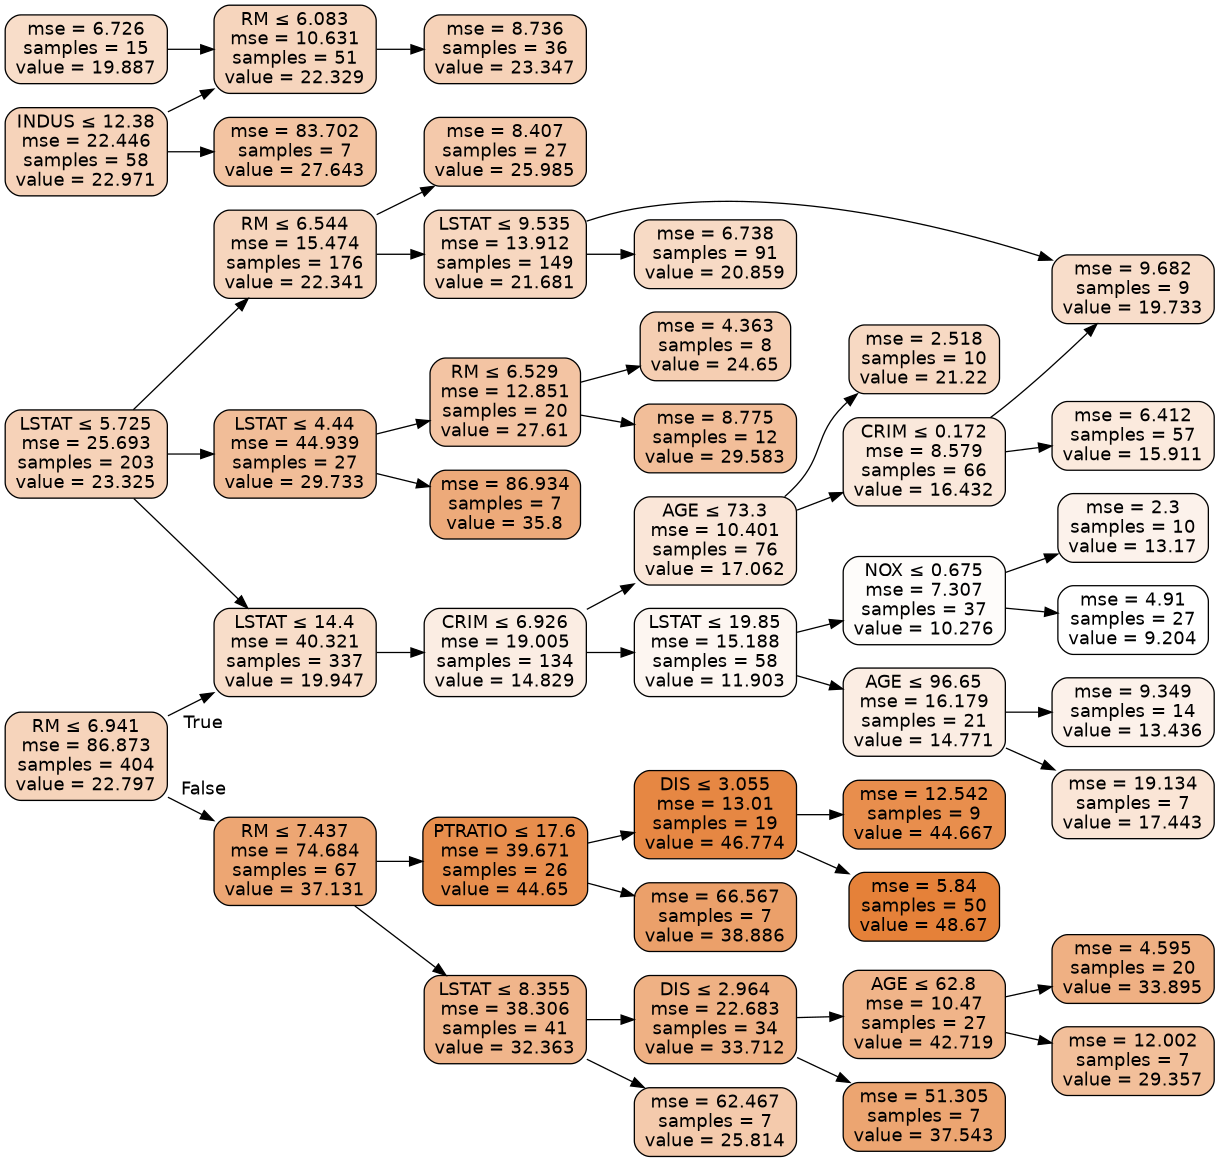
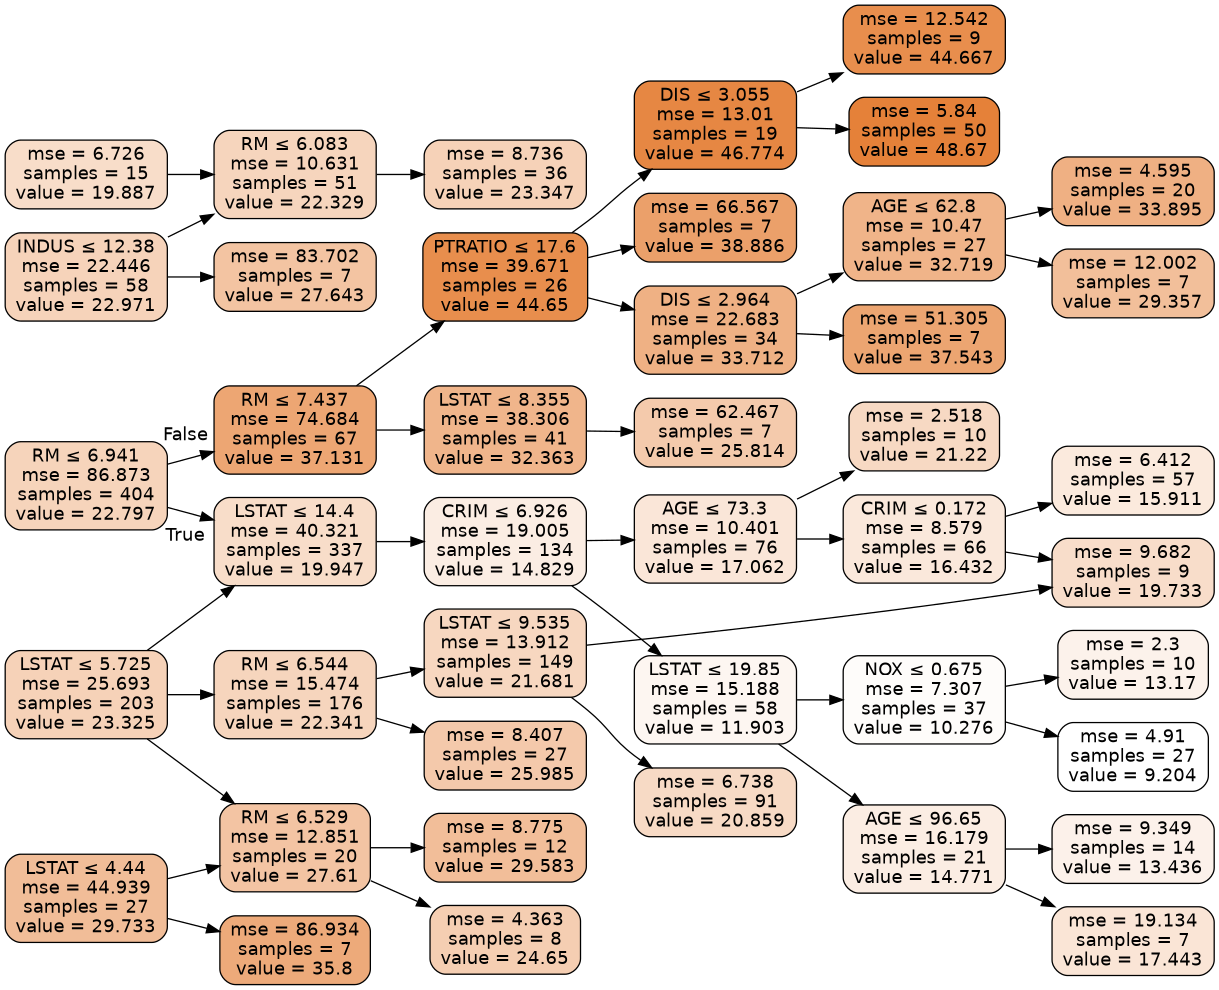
  digraph {
    rankdir=LR
    node [color=black fillcolor="#f8ddc9" fontname=helvetica shape=box style="filled, rounded"]
    edge [fontname=helvetica]
    n1 [fillcolor="#f6d4bb" label=<RM &le; 6.941<br/>mse = 86.873<br/>samples = 404<br/>value = 22.797>]
    n2 [label=<LSTAT &le; 14.4<br/>mse = 40.321<br/>samples = 337<br/>value = 19.947>]
    n3 [fillcolor="#eda673" label=<RM &le; 7.437<br/>mse = 74.684<br/>samples = 67<br/>value = 37.131>]
    n4 [fillcolor="#fbede3" label=<CRIM &le; 6.926<br/>mse = 19.005<br/>samples = 134<br/>value = 14.829>]
    n5 [fillcolor="#f0b58b" label=<LSTAT &le; 8.355<br/>mse = 38.306<br/>samples = 41<br/>value = 32.363>]
    n6 [fillcolor="#e88e4d" label=<PTRATIO &le; 17.6<br/>mse = 39.671<br/>samples = 26<br/>value = 44.65>]
    n7 [fillcolor="#f6d2b8" label=<LSTAT &le; 5.725<br/>mse = 25.693<br/>samples = 203<br/>value = 23.325>]
    n8 [fillcolor="#f1bd98" label=<LSTAT &le; 4.44<br/>mse = 44.939<br/>samples = 27<br/>value = 29.733>]
    n9 [fillcolor="#f6d5bd" label=<RM &le; 6.544<br/>mse = 15.474<br/>samples = 176<br/>value = 22.341>]
    n10 [fillcolor="#fae6d8" label=<AGE &le; 73.3<br/>mse = 10.401<br/>samples = 76<br/>value = 17.062>]
    n11 [fillcolor="#fdf6f1" label=<LSTAT &le; 19.85<br/>mse = 15.188<br/>samples = 58<br/>value = 11.903>]
    n12 [fillcolor="#edaa7a" label=<mse = 86.934<br/>samples = 7<br/>value = 35.8>]
    n13 [fillcolor="#f3c4a3" label=<RM &le; 6.529<br/>mse = 12.851<br/>samples = 20<br/>value = 27.61>]
    n14 [fillcolor="#f7d7c0" label=<LSTAT &le; 9.535<br/>mse = 13.912<br/>samples = 149<br/>value = 21.681>]
    n15 [fillcolor="#f4c9ab" label=<mse = 8.407<br/>samples = 27<br/>value = 25.985>]
    n16 [fillcolor="#f5ceb2" label=<mse = 4.363<br/>samples = 8<br/>value = 24.65>]
    n17 [fillcolor="#f2be99" label=<mse = 8.775<br/>samples = 12<br/>value = 29.583>]
    n18 [fillcolor="#f7dac5" label=<mse = 6.738<br/>samples = 91<br/>value = 20.859>]
    n19 [fillcolor="#f8ddca" label=<mse = 9.682<br/>samples = 9<br/>value = 19.733>]
    n20 [fillcolor="#f6d3ba" label=<INDUS &le; 12.38<br/>mse = 22.446<br/>samples = 58<br/>value = 22.971>]
    n21 [fillcolor="#f6d5bd" label=<RM &le; 6.083<br/>mse = 10.631<br/>samples = 51<br/>value = 22.329>]
    n22 [fillcolor="#f3c4a2" label=<mse = 83.702<br/>samples = 7<br/>value = 27.643>]
    n23 [fillcolor="#f6d2b8" label=<mse = 8.736<br/>samples = 36<br/>value = 23.347>]
    n24 [label=<mse = 6.726<br/>samples = 15<br/>value = 19.887>]
    n25 [fillcolor="#f7d9c3" label=<mse = 2.518<br/>samples = 10<br/>value = 21.22>]
    n26 [fillcolor="#fae8db" label=<CRIM &le; 0.172<br/>mse = 8.579<br/>samples = 66<br/>value = 16.432>]
    n27 [fillcolor="#fbede3" label=<AGE &le; 96.65<br/>mse = 16.179<br/>samples = 21<br/>value = 14.771>]
    n28 [fillcolor="#fefcfa" label=<NOX &le; 0.675<br/>mse = 7.307<br/>samples = 37<br/>value = 10.276>]
    n29 [fillcolor="#fbeadd" label=<mse = 6.412<br/>samples = 57<br/>value = 15.911>]
    n30 [fillcolor="#fcf1ea" label=<mse = 9.349<br/>samples = 14<br/>value = 13.436>]
    n31 [fillcolor="#fae5d6" label=<mse = 19.134<br/>samples = 7<br/>value = 17.443>]
    n32 [fillcolor="#fcf2eb" label=<mse = 2.3<br/>samples = 10<br/>value = 13.17>]
    n33 [fillcolor="#ffffff" label=<mse = 4.91<br/>samples = 27<br/>value = 9.204>]
    n34 [fillcolor="#efb184" label=<DIS &le; 2.964<br/>mse = 22.683<br/>samples = 34<br/>value = 33.712>]
    n35 [fillcolor="#f4caac" label=<mse = 62.467<br/>samples = 7<br/>value = 25.814>]
    n36 [fillcolor="#e68743" label=<DIS &le; 3.055<br/>mse = 13.01<br/>samples = 19<br/>value = 46.774>]
    n37 [fillcolor="#eba06a" label=<mse = 66.567<br/>samples = 7<br/>value = 38.886>]
    n38 [fillcolor="#eca571" label=<mse = 51.305<br/>samples = 7<br/>value = 37.543>]
-   n39 [fillcolor="#f0b489" label=<AGE &le; 62.8<br/>mse = 10.47<br/>samples = 27<br/>value = 42.719>]
+   n39 [fillcolor="#f0b489" label=<AGE &le; 62.8<br/>mse = 10.47<br/>samples = 27<br/>value = 32.719>]
    n40 [fillcolor="#efb083" label=<mse = 4.595<br/>samples = 20<br/>value = 33.895>]
    n41 [fillcolor="#f2bf9a" label=<mse = 12.002<br/>samples = 7<br/>value = 29.357>]
    n42 [fillcolor="#e58139" label=<mse = 5.84<br/>samples = 50<br/>value = 48.67>]
    n43 [fillcolor="#e88e4d" label=<mse = 12.542<br/>samples = 9<br/>value = 44.667>]
    n1 -> n2 [headlabel=True labelangle=45 labeldistance=2.5]
    n1 -> n3 [headlabel=False labelangle=-45 labeldistance=2.5]
    n2 -> n4
    n3 -> n5
    n3 -> n6
    n4 -> n10
    n4 -> n11
-   n5 -> n34
+   n6 -> n34
    n5 -> n35
    n6 -> n36
    n6 -> n37
    n7 -> n2
-   n7 -> n8
+   n7 -> n13
    n7 -> n9
    n8 -> n12
    n8 -> n13
    n9 -> n14
    n9 -> n15
    n10 -> n25
    n10 -> n26
    n11 -> n27
    n11 -> n28
    n13 -> n16
    n13 -> n17
    n14 -> n18
    n14 -> n19
    n20 -> n21
    n20 -> n22
    n21 -> n23
    n24 -> n21
    n26 -> n19
    n26 -> n29
    n27 -> n30
    n27 -> n31
    n28 -> n32
    n28 -> n33
    n34 -> n38
    n34 -> n39
    n36 -> n42
    n36 -> n43
    n39 -> n40
    n39 -> n41
  }
